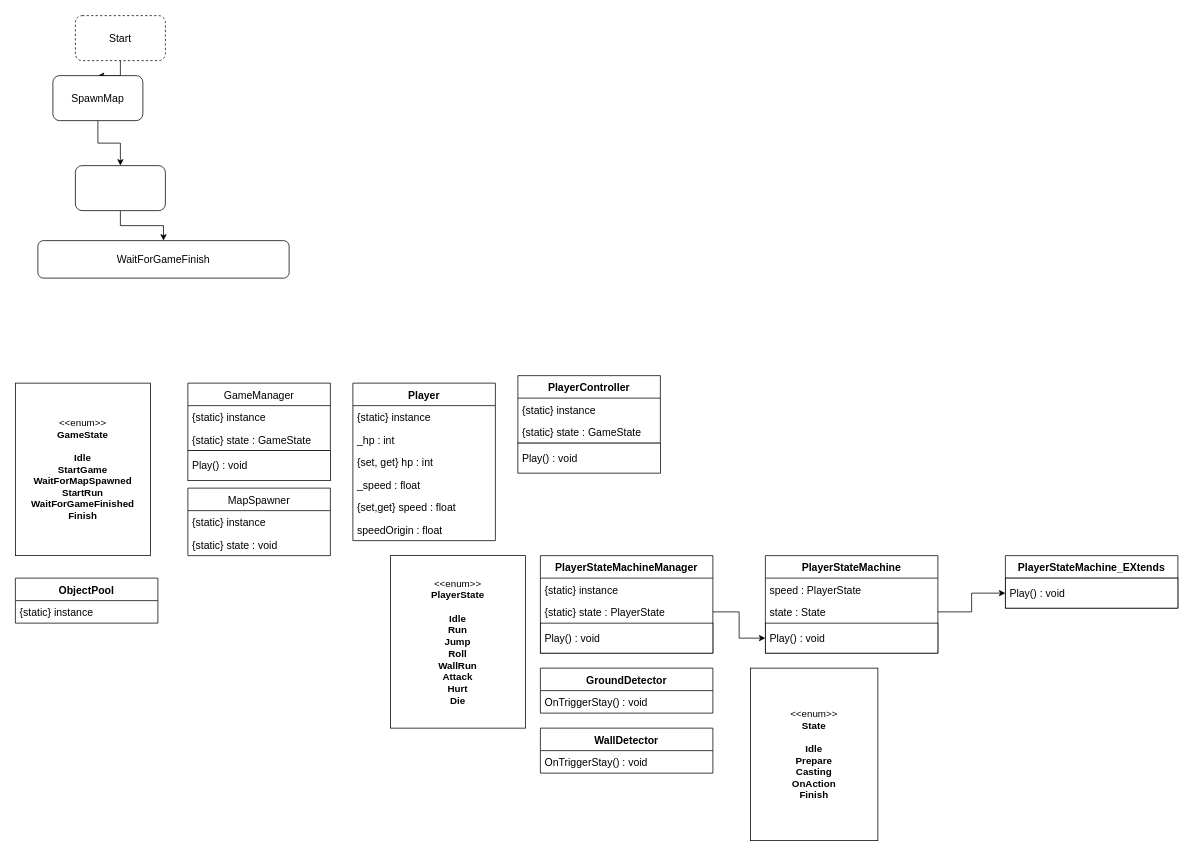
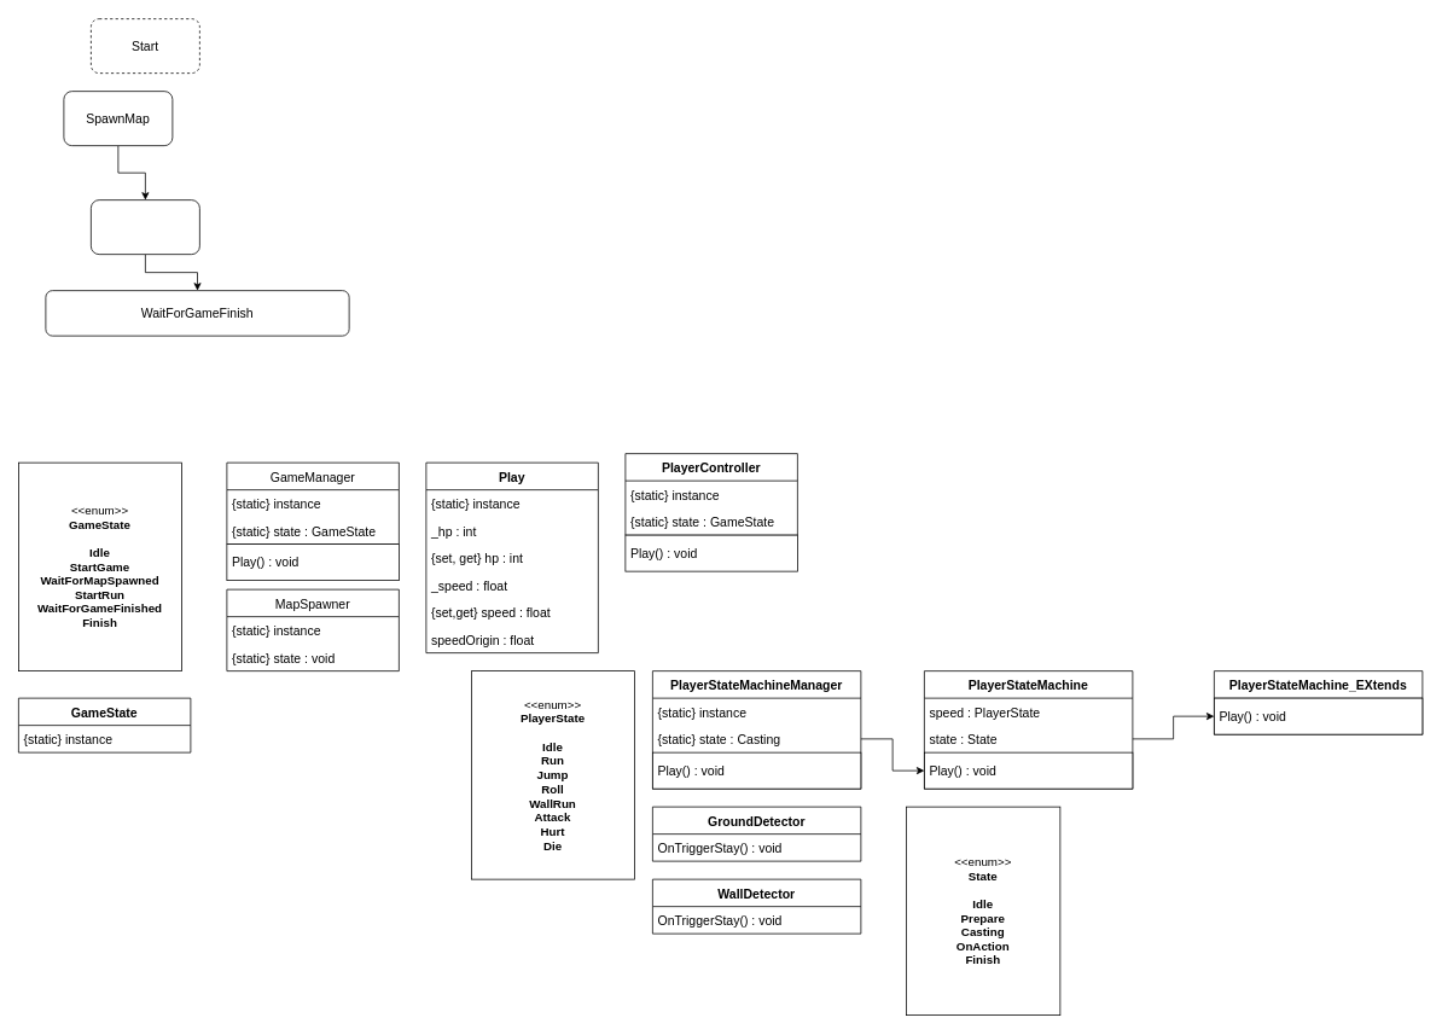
  <mxCell id="0" />
  <mxCell id="1" parent="0" />
- <mxCell id="2" value="" style="edgeStyle=orthogonalEdgeStyle;rounded=0;orthogonalLoop=1;jettySize=auto;html=1;fontSize=14;" edge="1" parent="1" source="3" target="5"><mxGeometry relative="1" as="geometry" /></mxCell>
  <mxCell id="3" value="Start" style="rounded=1;whiteSpace=wrap;html=1;fontSize=14;dashed=1;" vertex="1" parent="1"><mxGeometry x="100" y="20" width="120" height="60" as="geometry" /></mxCell>
  <mxCell id="4" value="" style="edgeStyle=orthogonalEdgeStyle;rounded=0;orthogonalLoop=1;jettySize=auto;html=1;fontSize=14;" edge="1" parent="1" source="5" target="7"><mxGeometry relative="1" as="geometry" /></mxCell>
  <mxCell id="5" value="SpawnMap" style="rounded=1;whiteSpace=wrap;html=1;fontSize=14;" vertex="1" parent="1"><mxGeometry x="70" y="100" width="120" height="60" as="geometry" /></mxCell>
  <mxCell id="6" value="" style="edgeStyle=orthogonalEdgeStyle;rounded=0;orthogonalLoop=1;jettySize=auto;html=1;fontSize=14;" edge="1" parent="1" source="7" target="8"><mxGeometry relative="1" as="geometry" /></mxCell>
  <mxCell id="7" value="" style="rounded=1;whiteSpace=wrap;html=1;fontSize=14;" vertex="1" parent="1"><mxGeometry x="100" y="220" width="120" height="60" as="geometry" /></mxCell>
  <mxCell id="8" value="WaitForGameFinish" style="rounded=1;whiteSpace=wrap;html=1;fontSize=14;" vertex="1" parent="1"><mxGeometry x="50" y="320" width="335" height="50" as="geometry" /></mxCell>
  <mxCell id="9" value="&amp;lt;&amp;lt;enum&amp;gt;&amp;gt;&lt;br style=&quot;font-size: 13px;&quot;&gt;&lt;b style=&quot;font-size: 13px;&quot;&gt;GameState&lt;br style=&quot;font-size: 13px;&quot;&gt;&lt;br style=&quot;font-size: 13px;&quot;&gt;Idle&lt;br style=&quot;font-size: 13px;&quot;&gt;StartGame&lt;br style=&quot;font-size: 13px;&quot;&gt;WaitForMapSpawned&lt;br style=&quot;font-size: 13px;&quot;&gt;StartRun&lt;br style=&quot;font-size: 13px;&quot;&gt;WaitForGameFinished&lt;br style=&quot;font-size: 13px;&quot;&gt;Finish&lt;/b&gt;" style="rounded=0;whiteSpace=wrap;html=1;fontSize=13;" vertex="1" parent="1"><mxGeometry x="20" y="510" width="180" height="230" as="geometry" /></mxCell>
  <mxCell id="10" value="GameManager" style="swimlane;fontStyle=0;childLayout=stackLayout;horizontal=1;startSize=30;horizontalStack=0;resizeParent=1;resizeParentMax=0;resizeLast=0;collapsible=1;marginBottom=0;fontSize=14;" vertex="1" parent="1"><mxGeometry x="250" y="510" width="190" height="90" as="geometry" /></mxCell>
  <mxCell id="11" value="{static} instance" style="text;strokeColor=none;fillColor=none;align=left;verticalAlign=middle;spacingLeft=4;spacingRight=4;overflow=hidden;points=[[0,0.5],[1,0.5]];portConstraint=eastwest;rotatable=0;fontSize=14;" vertex="1" parent="10"><mxGeometry y="30" width="190" height="30" as="geometry" /></mxCell>
  <mxCell id="12" value="{static} state : GameState" style="text;strokeColor=none;fillColor=none;align=left;verticalAlign=middle;spacingLeft=4;spacingRight=4;overflow=hidden;points=[[0,0.5],[1,0.5]];portConstraint=eastwest;rotatable=0;fontSize=14;" vertex="1" parent="10"><mxGeometry y="60" width="190" height="30" as="geometry" /></mxCell>
  <mxCell id="13" value="&amp;nbsp;Play() : void" style="rounded=0;whiteSpace=wrap;html=1;fontSize=14;align=left;" vertex="1" parent="1"><mxGeometry x="250" y="600" width="190" height="40" as="geometry" /></mxCell>
  <mxCell id="14" value="MapSpawner" style="swimlane;fontStyle=0;childLayout=stackLayout;horizontal=1;startSize=30;horizontalStack=0;resizeParent=1;resizeParentMax=0;resizeLast=0;collapsible=1;marginBottom=0;fontSize=14;" vertex="1" parent="1"><mxGeometry x="250" y="650" width="190" height="90" as="geometry" /></mxCell>
  <mxCell id="15" value="{static} instance" style="text;strokeColor=none;fillColor=none;align=left;verticalAlign=middle;spacingLeft=4;spacingRight=4;overflow=hidden;points=[[0,0.5],[1,0.5]];portConstraint=eastwest;rotatable=0;fontSize=14;" vertex="1" parent="14"><mxGeometry y="30" width="190" height="30" as="geometry" /></mxCell>
  <mxCell id="16" value="{static} state : void" style="text;strokeColor=none;fillColor=none;align=left;verticalAlign=middle;spacingLeft=4;spacingRight=4;overflow=hidden;points=[[0,0.5],[1,0.5]];portConstraint=eastwest;rotatable=0;fontSize=14;" vertex="1" parent="14"><mxGeometry y="60" width="190" height="30" as="geometry" /></mxCell>
- <mxCell id="17" value="Player" style="swimlane;fontStyle=1;childLayout=stackLayout;horizontal=1;startSize=30;horizontalStack=0;resizeParent=1;resizeParentMax=0;resizeLast=0;collapsible=1;marginBottom=0;fontSize=14;" vertex="1" parent="1"><mxGeometry x="470" y="510" width="190" height="210" as="geometry" /></mxCell>
+ <mxCell id="17" value="Play" style="swimlane;fontStyle=1;childLayout=stackLayout;horizontal=1;startSize=30;horizontalStack=0;resizeParent=1;resizeParentMax=0;resizeLast=0;collapsible=1;marginBottom=0;fontSize=14;" vertex="1" parent="1"><mxGeometry x="470" y="510" width="190" height="210" as="geometry" /></mxCell>
  <mxCell id="18" value="{static} instance" style="text;strokeColor=none;fillColor=none;align=left;verticalAlign=middle;spacingLeft=4;spacingRight=4;overflow=hidden;points=[[0,0.5],[1,0.5]];portConstraint=eastwest;rotatable=0;fontSize=14;" vertex="1" parent="17"><mxGeometry y="30" width="190" height="30" as="geometry" /></mxCell>
  <mxCell id="19" value="_hp : int" style="text;strokeColor=none;fillColor=none;align=left;verticalAlign=middle;spacingLeft=4;spacingRight=4;overflow=hidden;points=[[0,0.5],[1,0.5]];portConstraint=eastwest;rotatable=0;fontSize=14;" vertex="1" parent="17"><mxGeometry y="60" width="190" height="30" as="geometry" /></mxCell>
  <mxCell id="20" value="{set, get} hp : int" style="text;strokeColor=none;fillColor=none;align=left;verticalAlign=middle;spacingLeft=4;spacingRight=4;overflow=hidden;points=[[0,0.5],[1,0.5]];portConstraint=eastwest;rotatable=0;fontSize=14;" vertex="1" parent="17"><mxGeometry y="90" width="190" height="30" as="geometry" /></mxCell>
  <mxCell id="21" value="_speed : float" style="text;strokeColor=none;fillColor=none;align=left;verticalAlign=middle;spacingLeft=4;spacingRight=4;overflow=hidden;points=[[0,0.5],[1,0.5]];portConstraint=eastwest;rotatable=0;fontSize=14;" vertex="1" parent="17"><mxGeometry y="120" width="190" height="30" as="geometry" /></mxCell>
  <mxCell id="22" value="{set,get} speed : float" style="text;strokeColor=none;fillColor=none;align=left;verticalAlign=middle;spacingLeft=4;spacingRight=4;overflow=hidden;points=[[0,0.5],[1,0.5]];portConstraint=eastwest;rotatable=0;fontSize=14;" vertex="1" parent="17"><mxGeometry y="150" width="190" height="30" as="geometry" /></mxCell>
  <mxCell id="23" value="speedOrigin : float" style="text;strokeColor=none;fillColor=none;align=left;verticalAlign=middle;spacingLeft=4;spacingRight=4;overflow=hidden;points=[[0,0.5],[1,0.5]];portConstraint=eastwest;rotatable=0;fontSize=14;" vertex="1" parent="17"><mxGeometry y="180" width="190" height="30" as="geometry" /></mxCell>
  <mxCell id="24" value="PlayerController" style="swimlane;fontStyle=1;childLayout=stackLayout;horizontal=1;startSize=30;horizontalStack=0;resizeParent=1;resizeParentMax=0;resizeLast=0;collapsible=1;marginBottom=0;fontSize=14;" vertex="1" parent="1"><mxGeometry x="690" y="500" width="190" height="90" as="geometry" /></mxCell>
  <mxCell id="25" value="{static} instance" style="text;strokeColor=none;fillColor=none;align=left;verticalAlign=middle;spacingLeft=4;spacingRight=4;overflow=hidden;points=[[0,0.5],[1,0.5]];portConstraint=eastwest;rotatable=0;fontSize=14;" vertex="1" parent="24"><mxGeometry y="30" width="190" height="30" as="geometry" /></mxCell>
  <mxCell id="26" value="{static} state : GameState" style="text;strokeColor=none;fillColor=none;align=left;verticalAlign=middle;spacingLeft=4;spacingRight=4;overflow=hidden;points=[[0,0.5],[1,0.5]];portConstraint=eastwest;rotatable=0;fontSize=14;" vertex="1" parent="24"><mxGeometry y="60" width="190" height="30" as="geometry" /></mxCell>
  <mxCell id="27" value="&amp;nbsp;Play() : void" style="rounded=0;whiteSpace=wrap;html=1;fontSize=14;align=left;" vertex="1" parent="1"><mxGeometry x="690" y="590" width="190" height="40" as="geometry" /></mxCell>
  <mxCell id="28" value="PlayerStateMachine" style="swimlane;fontStyle=1;childLayout=stackLayout;horizontal=1;startSize=30;horizontalStack=0;resizeParent=1;resizeParentMax=0;resizeLast=0;collapsible=1;marginBottom=0;fontSize=14;" vertex="1" parent="1"><mxGeometry x="1020" y="740" width="230" height="130" as="geometry" /></mxCell>
  <mxCell id="29" value="speed : PlayerState" style="text;strokeColor=none;fillColor=none;align=left;verticalAlign=middle;spacingLeft=4;spacingRight=4;overflow=hidden;points=[[0,0.5],[1,0.5]];portConstraint=eastwest;rotatable=0;fontSize=14;" vertex="1" parent="28"><mxGeometry y="30" width="230" height="30" as="geometry" /></mxCell>
  <mxCell id="30" value="state : State" style="text;strokeColor=none;fillColor=none;align=left;verticalAlign=middle;spacingLeft=4;spacingRight=4;overflow=hidden;points=[[0,0.5],[1,0.5]];portConstraint=eastwest;rotatable=0;fontSize=14;" vertex="1" parent="28"><mxGeometry y="60" width="230" height="30" as="geometry" /></mxCell>
  <mxCell id="31" value="&amp;nbsp;Play() : void" style="rounded=0;whiteSpace=wrap;html=1;fontSize=14;align=left;" vertex="1" parent="28"><mxGeometry y="90" width="230" height="40" as="geometry" /></mxCell>
  <mxCell id="32" value="PlayerStateMachine_EXtends" style="swimlane;fontStyle=1;childLayout=stackLayout;horizontal=1;startSize=30;horizontalStack=0;resizeParent=1;resizeParentMax=0;resizeLast=0;collapsible=1;marginBottom=0;fontSize=14;" vertex="1" parent="1"><mxGeometry x="1340" y="740" width="230" height="70" as="geometry" /></mxCell>
  <mxCell id="33" value="&amp;nbsp;Play() : void" style="rounded=0;whiteSpace=wrap;html=1;fontSize=14;align=left;" vertex="1" parent="32"><mxGeometry y="30" width="230" height="40" as="geometry" /></mxCell>
  <mxCell id="34" value="PlayerStateMachineManager" style="swimlane;fontStyle=1;childLayout=stackLayout;horizontal=1;startSize=30;horizontalStack=0;resizeParent=1;resizeParentMax=0;resizeLast=0;collapsible=1;marginBottom=0;fontSize=14;" vertex="1" parent="1"><mxGeometry x="720" y="740" width="230" height="130" as="geometry" /></mxCell>
  <mxCell id="35" value="{static} instance" style="text;strokeColor=none;fillColor=none;align=left;verticalAlign=middle;spacingLeft=4;spacingRight=4;overflow=hidden;points=[[0,0.5],[1,0.5]];portConstraint=eastwest;rotatable=0;fontSize=14;" vertex="1" parent="34"><mxGeometry y="30" width="230" height="30" as="geometry" /></mxCell>
- <mxCell id="36" value="{static} state : PlayerState" style="text;strokeColor=none;fillColor=none;align=left;verticalAlign=middle;spacingLeft=4;spacingRight=4;overflow=hidden;points=[[0,0.5],[1,0.5]];portConstraint=eastwest;rotatable=0;fontSize=14;" vertex="1" parent="34"><mxGeometry y="60" width="230" height="30" as="geometry" /></mxCell>
+ <mxCell id="36" value="{static} state : Casting" style="text;strokeColor=none;fillColor=none;align=left;verticalAlign=middle;spacingLeft=4;spacingRight=4;overflow=hidden;points=[[0,0.5],[1,0.5]];portConstraint=eastwest;rotatable=0;fontSize=14;" vertex="1" parent="34"><mxGeometry y="60" width="230" height="30" as="geometry" /></mxCell>
  <mxCell id="37" value="&amp;nbsp;Play() : void" style="rounded=0;whiteSpace=wrap;html=1;fontSize=14;align=left;" vertex="1" parent="34"><mxGeometry y="90" width="230" height="40" as="geometry" /></mxCell>
  <mxCell id="38" value="" style="edgeStyle=orthogonalEdgeStyle;rounded=0;orthogonalLoop=1;jettySize=auto;html=1;fontSize=14;" edge="1" parent="1" source="36" target="31"><mxGeometry relative="1" as="geometry" /></mxCell>
  <mxCell id="39" value="" style="edgeStyle=orthogonalEdgeStyle;rounded=0;orthogonalLoop=1;jettySize=auto;html=1;fontSize=14;" edge="1" parent="1" source="30" target="33"><mxGeometry relative="1" as="geometry" /></mxCell>
  <mxCell id="40" value="GroundDetector" style="swimlane;fontStyle=1;childLayout=stackLayout;horizontal=1;startSize=30;horizontalStack=0;resizeParent=1;resizeParentMax=0;resizeLast=0;collapsible=1;marginBottom=0;fontSize=14;" vertex="1" parent="1"><mxGeometry x="720" y="890" width="230" height="60" as="geometry" /></mxCell>
  <mxCell id="41" value="OnTriggerStay() : void" style="text;strokeColor=none;fillColor=none;align=left;verticalAlign=middle;spacingLeft=4;spacingRight=4;overflow=hidden;points=[[0,0.5],[1,0.5]];portConstraint=eastwest;rotatable=0;fontSize=14;" vertex="1" parent="40"><mxGeometry y="30" width="230" height="30" as="geometry" /></mxCell>
  <mxCell id="42" value="WallDetector" style="swimlane;fontStyle=1;childLayout=stackLayout;horizontal=1;startSize=30;horizontalStack=0;resizeParent=1;resizeParentMax=0;resizeLast=0;collapsible=1;marginBottom=0;fontSize=14;" vertex="1" parent="1"><mxGeometry x="720" y="970" width="230" height="60" as="geometry" /></mxCell>
  <mxCell id="43" value="OnTriggerStay() : void" style="text;strokeColor=none;fillColor=none;align=left;verticalAlign=middle;spacingLeft=4;spacingRight=4;overflow=hidden;points=[[0,0.5],[1,0.5]];portConstraint=eastwest;rotatable=0;fontSize=14;" vertex="1" parent="42"><mxGeometry y="30" width="230" height="30" as="geometry" /></mxCell>
- <mxCell id="44" value="ObjectPool" style="swimlane;fontStyle=1;childLayout=stackLayout;horizontal=1;startSize=30;horizontalStack=0;resizeParent=1;resizeParentMax=0;resizeLast=0;collapsible=1;marginBottom=0;fontSize=14;" vertex="1" parent="1"><mxGeometry x="20" y="770" width="190" height="60" as="geometry" /></mxCell>
+ <mxCell id="44" value="GameState" style="swimlane;fontStyle=1;childLayout=stackLayout;horizontal=1;startSize=30;horizontalStack=0;resizeParent=1;resizeParentMax=0;resizeLast=0;collapsible=1;marginBottom=0;fontSize=14;" vertex="1" parent="1"><mxGeometry x="20" y="770" width="190" height="60" as="geometry" /></mxCell>
  <mxCell id="45" value="{static} instance" style="text;strokeColor=none;fillColor=none;align=left;verticalAlign=middle;spacingLeft=4;spacingRight=4;overflow=hidden;points=[[0,0.5],[1,0.5]];portConstraint=eastwest;rotatable=0;fontSize=14;" vertex="1" parent="44"><mxGeometry y="30" width="190" height="30" as="geometry" /></mxCell>
  <mxCell id="46" value="&amp;lt;&amp;lt;enum&amp;gt;&amp;gt;&lt;br style=&quot;font-size: 13px&quot;&gt;&lt;b&gt;PlayerState&lt;br&gt;&lt;/b&gt;&lt;br&gt;&lt;b&gt;Idle&lt;br&gt;Run&lt;br&gt;Jump&lt;br&gt;Roll&lt;br&gt;WallRun&lt;br&gt;Attack&lt;br&gt;Hurt&lt;br&gt;Die&lt;/b&gt;" style="rounded=0;whiteSpace=wrap;html=1;fontSize=13;" vertex="1" parent="1"><mxGeometry x="520" y="740" width="180" height="230" as="geometry" /></mxCell>
  <mxCell id="47" value="&amp;lt;&amp;lt;enum&amp;gt;&amp;gt;&lt;br style=&quot;font-size: 13px&quot;&gt;&lt;b&gt;State&lt;br&gt;&lt;/b&gt;&lt;br&gt;&lt;b&gt;Idle&lt;br&gt;Prepare&lt;br&gt;Casting&lt;br&gt;OnAction&lt;br&gt;Finish&lt;br&gt;&lt;/b&gt;" style="rounded=0;whiteSpace=wrap;html=1;fontSize=13;" vertex="1" parent="1"><mxGeometry x="1000" y="890" width="170" height="230" as="geometry" /></mxCell>
